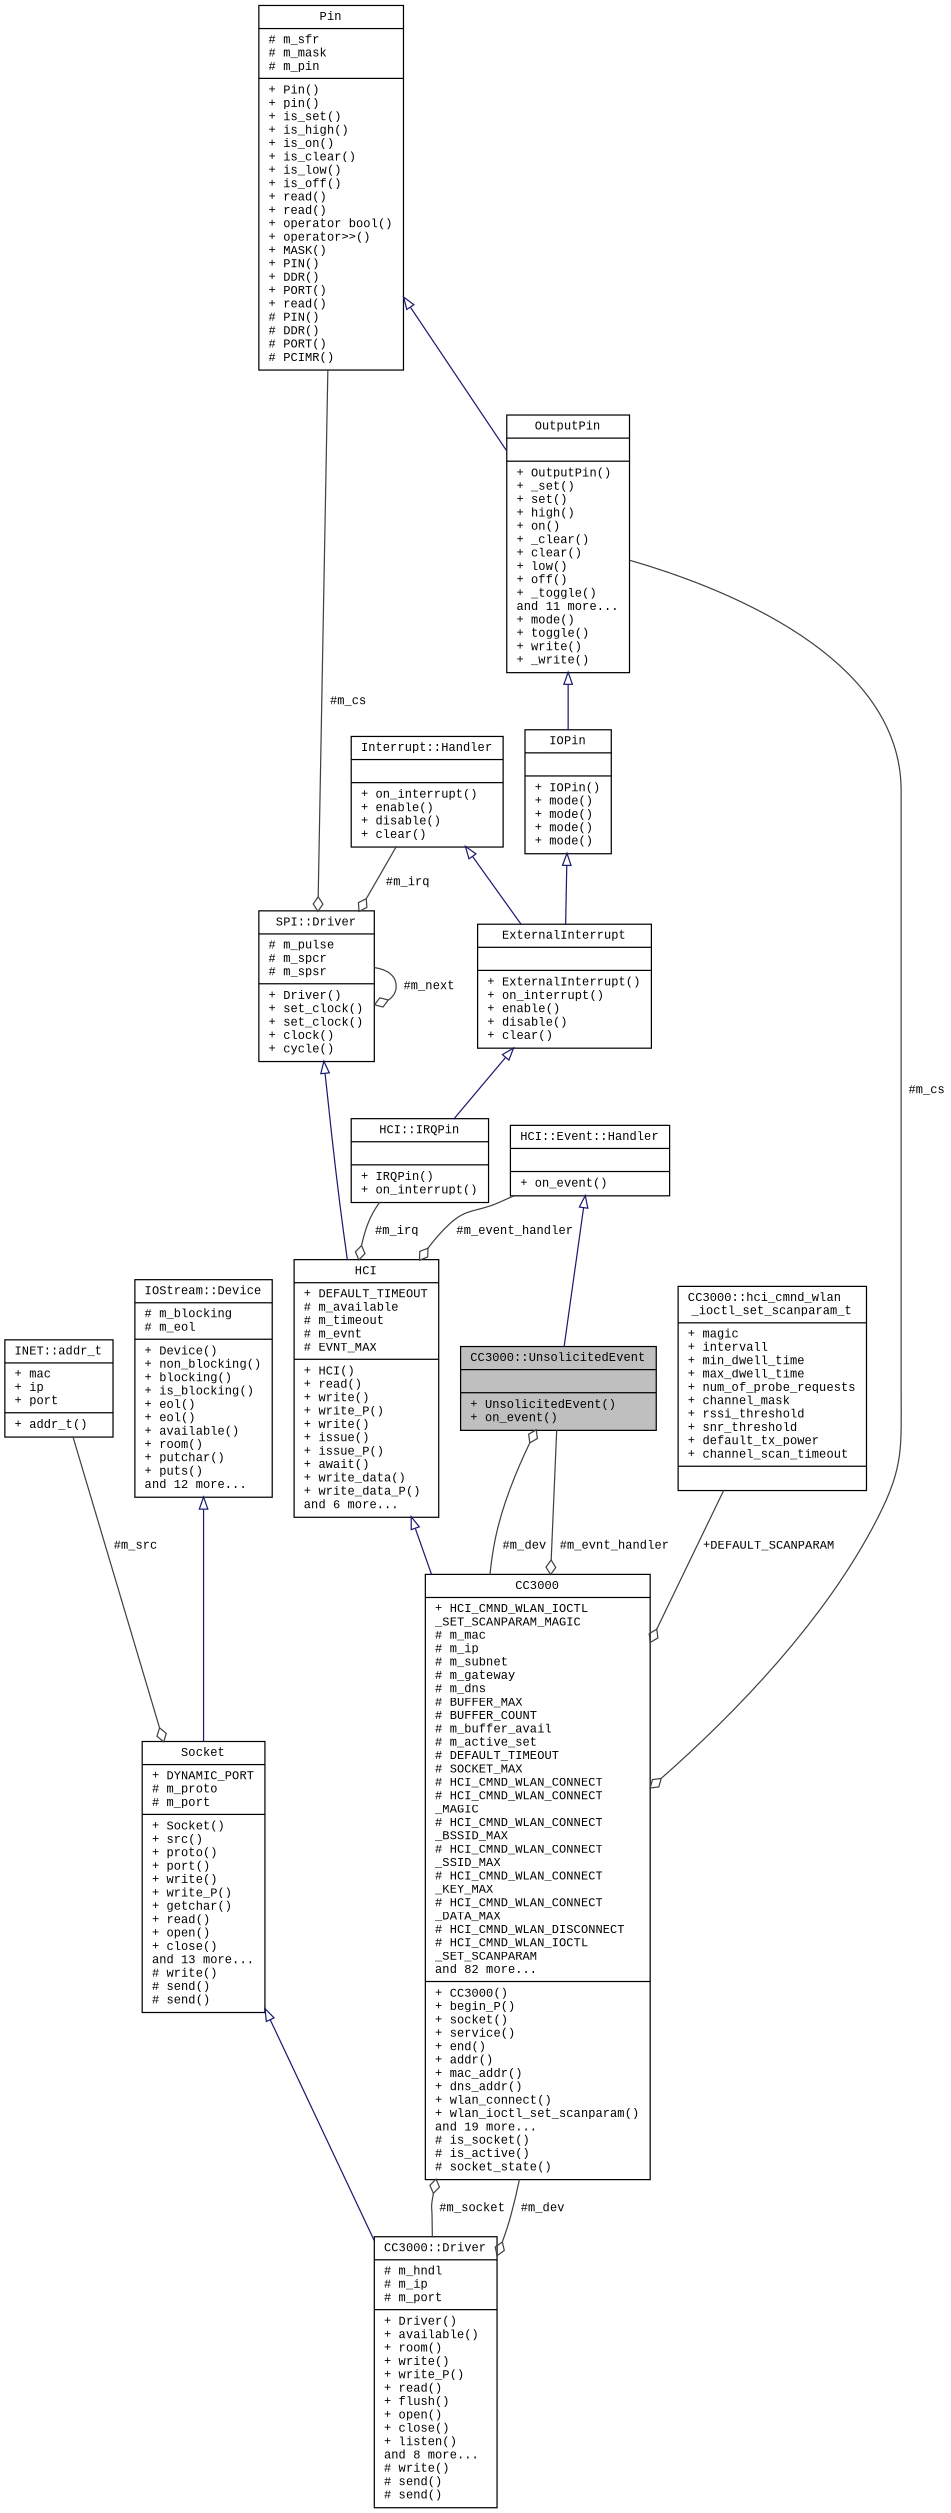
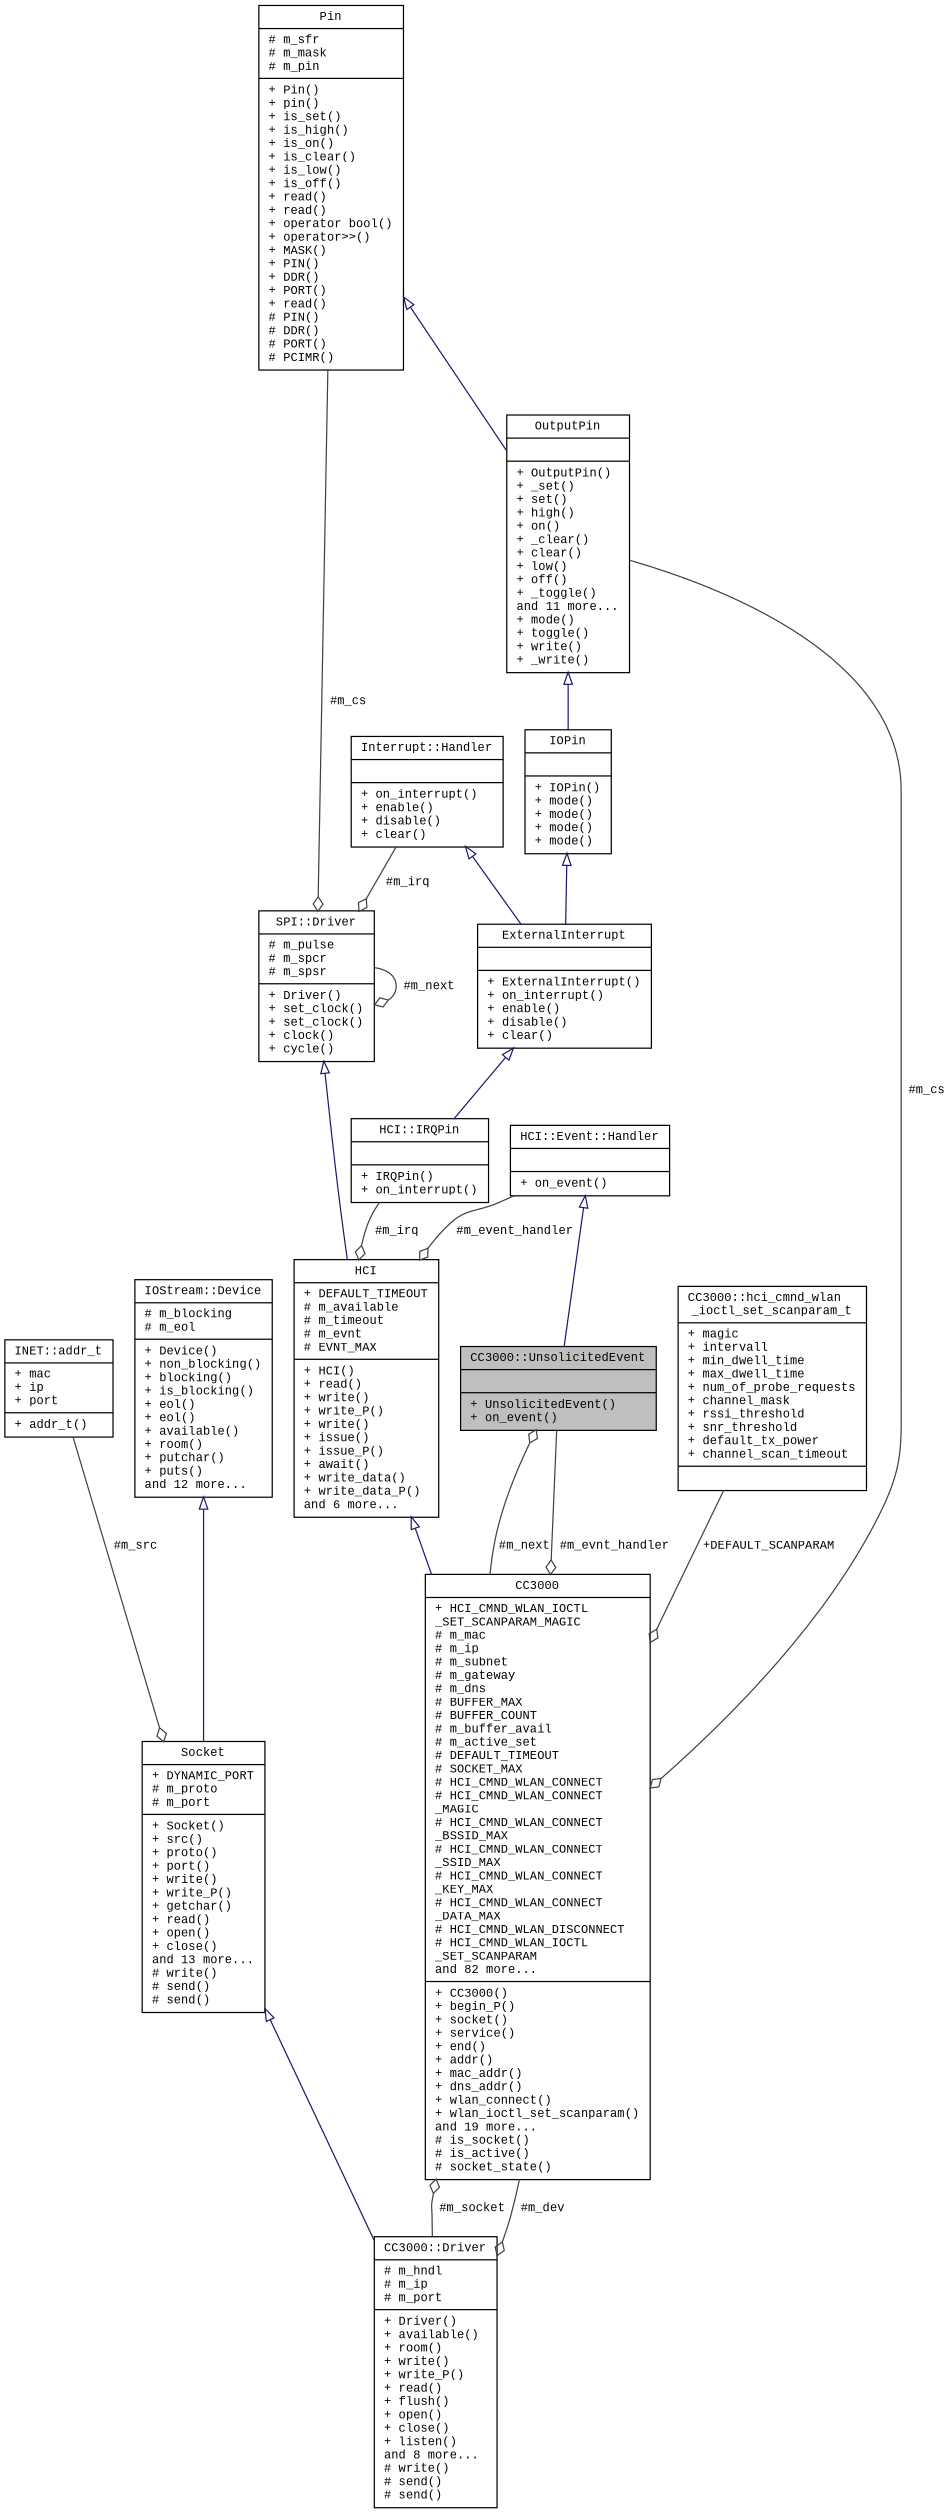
  digraph {
    fontname="Liberation Mono"
    node [color=black fillcolor=white fontname="Liberation Mono" fontsize=10 shape=record style=filled]
    edge [arrowhead=odiamond color=grey25 fontname="Liberation Mono" fontsize=10 labelfontname=Helvetica labelfontsize=10 style=solid]
    n1 [fillcolor=grey75 fontcolor=black height=0.2 label="{CC3000::UnsolicitedEvent\n||+ UnsolicitedEvent()\l+ on_event()\l}" width=0.4]
    n2 [height=0.2 label="{CC3000\n|+ HCI_CMND_WLAN_IOCTL\l_SET_SCANPARAM_MAGIC\l# m_mac\l# m_ip\l# m_subnet\l# m_gateway\l# m_dns\l# BUFFER_MAX\l# BUFFER_COUNT\l# m_buffer_avail\l# m_active_set\l# DEFAULT_TIMEOUT\l# SOCKET_MAX\l# HCI_CMND_WLAN_CONNECT\l# HCI_CMND_WLAN_CONNECT\l_MAGIC\l# HCI_CMND_WLAN_CONNECT\l_BSSID_MAX\l# HCI_CMND_WLAN_CONNECT\l_SSID_MAX\l# HCI_CMND_WLAN_CONNECT\l_KEY_MAX\l# HCI_CMND_WLAN_CONNECT\l_DATA_MAX\l# HCI_CMND_WLAN_DISCONNECT\l# HCI_CMND_WLAN_IOCTL\l_SET_SCANPARAM\land 82 more...\l|+ CC3000()\l+ begin_P()\l+ socket()\l+ service()\l+ end()\l+ addr()\l+ mac_addr()\l+ dns_addr()\l+ wlan_connect()\l+ wlan_ioctl_set_scanparam()\land 19 more...\l# is_socket()\l# is_active()\l# socket_state()\l}" width=0.4]
    n3 [height=0.2 label="{CC3000::Driver\n|# m_hndl\l# m_ip\l# m_port\l|+ Driver()\l+ available()\l+ room()\l+ write()\l+ write_P()\l+ read()\l+ flush()\l+ open()\l+ close()\l+ listen()\land 8 more...\l# write()\l# send()\l# send()\l}" width=0.4]
    n4 [height=0.2 label="{HCI::Event::Handler\n||+ on_event()\l}" width=0.4]
    n5 [height=0.2 label="{HCI\n|+ DEFAULT_TIMEOUT\l# m_available\l# m_timeout\l# m_evnt\l# EVNT_MAX\l|+ HCI()\l+ read()\l+ write()\l+ write_P()\l+ write()\l+ issue()\l+ issue_P()\l+ await()\l+ write_data()\l+ write_data_P()\land 6 more...\l}" width=0.4]
    n6 [height=0.2 label="{SPI::Driver\n|# m_pulse\l# m_spcr\l# m_spsr\l|+ Driver()\l+ set_clock()\l+ set_clock()\l+ clock()\l+ cycle()\l}" width=0.4]
    n7 [height=0.2 label="{OutputPin\n||+ OutputPin()\l+ _set()\l+ set()\l+ high()\l+ on()\l+ _clear()\l+ clear()\l+ low()\l+ off()\l+ _toggle()\land 11 more...\l+ mode()\l+ toggle()\l+ write()\l+ _write()\l}" width=0.4]
    n8 [height=0.2 label="{IOPin\n||+ IOPin()\l+ mode()\l+ mode()\l+ mode()\l+ mode()\l}" width=0.4]
    n9 [height=0.2 label="{ExternalInterrupt\n||+ ExternalInterrupt()\l+ on_interrupt()\l+ enable()\l+ disable()\l+ clear()\l}" width=0.4]
    n10 [height=0.2 label="{Pin\n|# m_sfr\l# m_mask\l# m_pin\l|+ Pin()\l+ pin()\l+ is_set()\l+ is_high()\l+ is_on()\l+ is_clear()\l+ is_low()\l+ is_off()\l+ read()\l+ read()\l+ operator bool()\l+ operator\>\>()\l+ MASK()\l+ PIN()\l+ DDR()\l+ PORT()\l+ read()\l# PIN()\l# DDR()\l# PORT()\l# PCIMR()\l}" width=0.4]
    n11 [height=0.2 label="{Interrupt::Handler\n||+ on_interrupt()\l+ enable()\l+ disable()\l+ clear()\l}" width=0.4]
    n12 [height=0.2 label="{HCI::IRQPin\n||+ IRQPin()\l+ on_interrupt()\l}" width=0.4]
    n13 [height=0.2 label="{Socket\n|+ DYNAMIC_PORT\l# m_proto\l# m_port\l|+ Socket()\l+ src()\l+ proto()\l+ port()\l+ write()\l+ write_P()\l+ getchar()\l+ read()\l+ open()\l+ close()\land 13 more...\l# write()\l# send()\l# send()\l}" width=0.4]
    n14 [height=0.2 label="{IOStream::Device\n|# m_blocking\l# m_eol\l|+ Device()\l+ non_blocking()\l+ blocking()\l+ is_blocking()\l+ eol()\l+ eol()\l+ available()\l+ room()\l+ putchar()\l+ puts()\land 12 more...\l}" width=0.4]
    n15 [height=0.2 label="{INET::addr_t\n|+ mac\l+ ip\l+ port\l|+ addr_t()\l}" width=0.4]
    n16 [height=0.2 label="{CC3000::hci_cmnd_wlan\l_ioctl_set_scanparam_t\n|+ magic\l+ intervall\l+ min_dwell_time\l+ max_dwell_time\l+ num_of_probe_requests\l+ channel_mask\l+ rssi_threshold\l+ snr_threshold\l+ default_tx_power\l+ channel_scan_timeout\l|}" width=0.4]
    n1 -> n2 [label=" #m_evnt_handler"]
-   n2 -> n1 [label=" #m_dev"]
+   n2 -> n1 [label=" #m_next"]
    n2 -> n3 [label=" #m_dev"]
    n3 -> n2 [label=" #m_socket"]
    n4 -> n1 [arrowtail=onormal color=midnightblue dir=back arrowhead=""]
    n4 -> n5 [label=" #m_event_handler"]
    n5 -> n2 [arrowtail=onormal color=midnightblue dir=back arrowhead=""]
    n6 -> n5 [arrowtail=onormal color=midnightblue dir=back arrowhead=""]
    n6 -> n6 [label=" #m_next"]
    n7 -> n2 [label=" #m_cs"]
    n7 -> n8 [arrowtail=onormal color=midnightblue dir=back arrowhead=""]
    n8 -> n9 [arrowtail=onormal color=midnightblue dir=back arrowhead=""]
    n9 -> n12 [arrowtail=onormal color=midnightblue dir=back arrowhead=""]
    n10 -> n6 [label=" #m_cs"]
    n10 -> n7 [arrowtail=onormal color=midnightblue dir=back arrowhead=""]
    n11 -> n6 [label=" #m_irq"]
    n11 -> n9 [arrowtail=onormal color=midnightblue dir=back arrowhead=""]
    n12 -> n5 [label=" #m_irq"]
    n13 -> n3 [arrowtail=onormal color=midnightblue dir=back arrowhead=""]
    n14 -> n13 [arrowtail=onormal color=midnightblue dir=back arrowhead=""]
    n15 -> n13 [label=" #m_src"]
    n16 -> n2 [label=" +DEFAULT_SCANPARAM"]
  }
